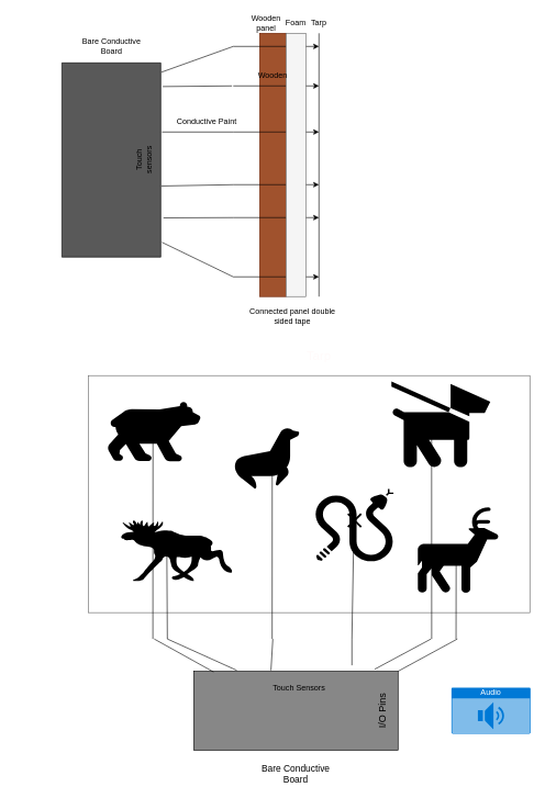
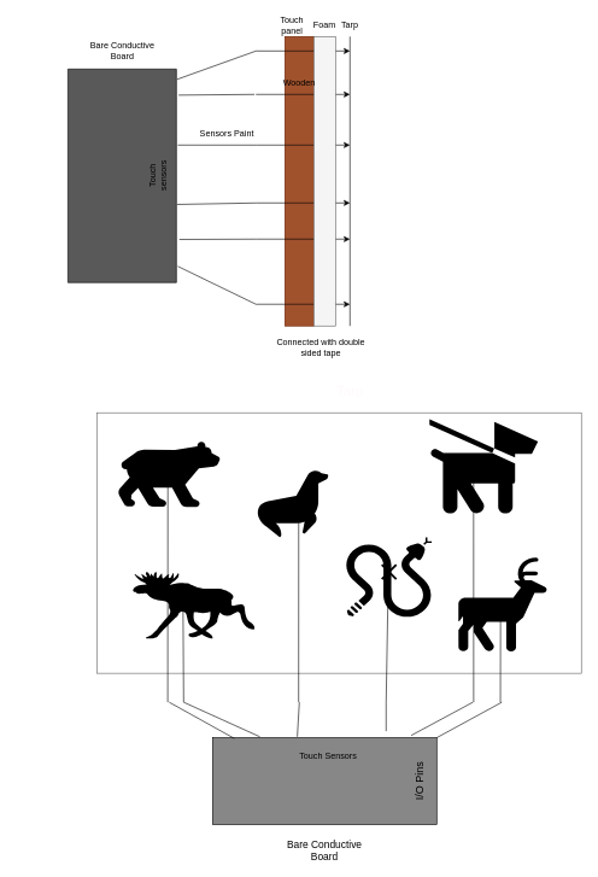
  <mxCell id="0" />
  <mxCell id="1" parent="0" />
  <mxCell id="2" value="" style="rounded=0;whiteSpace=wrap;html=1;fillColor=#a0522d;fontColor=#ffffff;strokeColor=#6D1F00;" vertex="1" parent="1"><mxGeometry x="393" y="50" width="40" height="400" as="geometry" /></mxCell>
  <mxCell id="3" value="" style="endArrow=none;html=1;rounded=0;" edge="1" parent="1"><mxGeometry width="50" height="50" relative="1" as="geometry"><mxPoint x="483" y="450" as="sourcePoint" /><mxPoint x="483" y="50" as="targetPoint" /></mxGeometry></mxCell>
  <mxCell id="4" value="" style="endArrow=classic;html=1;rounded=0;" edge="1" parent="1"><mxGeometry width="50" height="50" relative="1" as="geometry"><mxPoint x="353" y="70" as="sourcePoint" /><mxPoint x="483" y="70" as="targetPoint" /></mxGeometry></mxCell>
  <mxCell id="5" value="" style="endArrow=classic;html=1;rounded=0;" edge="1" parent="1"><mxGeometry width="50" height="50" relative="1" as="geometry"><mxPoint x="353" y="130" as="sourcePoint" /><mxPoint x="483" y="130" as="targetPoint" /></mxGeometry></mxCell>
  <mxCell id="6" value="" style="endArrow=classic;html=1;rounded=0;" edge="1" parent="1"><mxGeometry width="50" height="50" relative="1" as="geometry"><mxPoint x="353" y="200" as="sourcePoint" /><mxPoint x="483" y="200" as="targetPoint" /></mxGeometry></mxCell>
  <mxCell id="7" value="" style="endArrow=classic;html=1;rounded=0;" edge="1" parent="1"><mxGeometry width="50" height="50" relative="1" as="geometry"><mxPoint x="353" y="280" as="sourcePoint" /><mxPoint x="483" y="280" as="targetPoint" /></mxGeometry></mxCell>
  <mxCell id="8" value="" style="endArrow=classic;html=1;rounded=0;" edge="1" parent="1"><mxGeometry width="50" height="50" relative="1" as="geometry"><mxPoint x="353" y="330" as="sourcePoint" /><mxPoint x="483" y="330" as="targetPoint" /></mxGeometry></mxCell>
  <mxCell id="9" value="" style="endArrow=classic;html=1;rounded=0;" edge="1" parent="1"><mxGeometry width="50" height="50" relative="1" as="geometry"><mxPoint x="353" y="420" as="sourcePoint" /><mxPoint x="483" y="420" as="targetPoint" /></mxGeometry></mxCell>
  <mxCell id="10" value="" style="verticalLabelPosition=bottom;verticalAlign=top;html=1;shape=mxgraph.basic.rect;fillColor2=none;strokeWidth=1;size=20;indent=5;rotation=90;fillColor=#595959;" vertex="1" parent="1"><mxGeometry x="20.5" y="167.5" width="295" height="150" as="geometry" /></mxCell>
  <mxCell id="11" value="Bare Conductive&lt;br&gt;Board" style="text;html=1;align=center;verticalAlign=middle;whiteSpace=wrap;rounded=0;" vertex="1" parent="1"><mxGeometry x="115.5" y="50" width="105" height="40" as="geometry" /></mxCell>
  <mxCell id="12" value="" style="endArrow=none;html=1;rounded=0;exitX=0.048;exitY=-0.007;exitDx=0;exitDy=0;exitPerimeter=0;" edge="1" parent="1" source="10"><mxGeometry width="50" height="50" relative="1" as="geometry"><mxPoint x="283" y="280" as="sourcePoint" /><mxPoint x="353" y="70" as="targetPoint" /></mxGeometry></mxCell>
  <mxCell id="13" value="" style="endArrow=none;html=1;rounded=0;exitX=0.122;exitY=-0.02;exitDx=0;exitDy=0;exitPerimeter=0;" edge="1" parent="1" source="10"><mxGeometry width="50" height="50" relative="1" as="geometry"><mxPoint x="243" y="210" as="sourcePoint" /><mxPoint x="351" y="130" as="targetPoint" /></mxGeometry></mxCell>
  <mxCell id="14" value="" style="endArrow=none;html=1;rounded=0;exitX=0.356;exitY=-0.013;exitDx=0;exitDy=0;exitPerimeter=0;" edge="1" parent="1" source="10"><mxGeometry width="50" height="50" relative="1" as="geometry"><mxPoint x="265" y="170" as="sourcePoint" /><mxPoint x="353" y="200" as="targetPoint" /></mxGeometry></mxCell>
  <mxCell id="15" value="" style="endArrow=none;html=1;rounded=0;exitX=0.634;exitY=-0.007;exitDx=0;exitDy=0;exitPerimeter=0;" edge="1" parent="1" source="10"><mxGeometry width="50" height="50" relative="1" as="geometry"><mxPoint x="275" y="180" as="sourcePoint" /><mxPoint x="353" y="280" as="targetPoint" /></mxGeometry></mxCell>
  <mxCell id="16" value="" style="endArrow=none;html=1;rounded=0;exitX=0.798;exitY=-0.027;exitDx=0;exitDy=0;exitPerimeter=0;" edge="1" parent="1" source="10"><mxGeometry width="50" height="50" relative="1" as="geometry"><mxPoint x="285" y="190" as="sourcePoint" /><mxPoint x="353" y="330" as="targetPoint" /></mxGeometry></mxCell>
  <mxCell id="17" value="" style="endArrow=none;html=1;rounded=0;exitX=0.924;exitY=-0.013;exitDx=0;exitDy=0;exitPerimeter=0;" edge="1" parent="1" source="10"><mxGeometry width="50" height="50" relative="1" as="geometry"><mxPoint x="283" y="280" as="sourcePoint" /><mxPoint x="353" y="420" as="targetPoint" /></mxGeometry></mxCell>
  <mxCell id="18" value="Touch sensors" style="text;html=1;align=center;verticalAlign=middle;whiteSpace=wrap;rounded=0;rotation=-90;" vertex="1" parent="1"><mxGeometry x="183" y="222.5" width="67.5" height="40" as="geometry" /></mxCell>
- <mxCell id="19" value="Conductive Paint" style="text;html=1;align=center;verticalAlign=middle;whiteSpace=wrap;rounded=0;" vertex="1" parent="1"><mxGeometry x="263" y="170" width="100" height="30" as="geometry" /></mxCell>
- <mxCell id="20" value="Wooden panel" style="text;html=1;align=center;verticalAlign=middle;whiteSpace=wrap;rounded=0;" vertex="1" parent="1"><mxGeometry x="373" y="20" width="60" height="30" as="geometry" /></mxCell>
+ <mxCell id="19" value="Sensors Paint" style="text;html=1;align=center;verticalAlign=middle;whiteSpace=wrap;rounded=0;" vertex="1" parent="1"><mxGeometry x="263" y="170" width="100" height="30" as="geometry" /></mxCell>
+ <mxCell id="20" value="Touch panel" style="text;html=1;align=center;verticalAlign=middle;whiteSpace=wrap;rounded=0;" vertex="1" parent="1"><mxGeometry x="373" y="20" width="60" height="30" as="geometry" /></mxCell>
  <mxCell id="21" value="Tarp" style="text;html=1;align=center;verticalAlign=middle;whiteSpace=wrap;rounded=0;" vertex="1" parent="1"><mxGeometry x="453" y="20" width="60" height="30" as="geometry" /></mxCell>
  <mxCell id="22" value="" style="rounded=0;whiteSpace=wrap;html=1;fillColor=#f5f5f5;fontColor=#333333;strokeColor=#666666;" vertex="1" parent="1"><mxGeometry x="433" y="50" width="30" height="400" as="geometry" /></mxCell>
  <mxCell id="23" value="Foam" style="text;html=1;align=center;verticalAlign=middle;whiteSpace=wrap;rounded=0;" vertex="1" parent="1"><mxGeometry x="418" y="20" width="60" height="30" as="geometry" /></mxCell>
  <mxCell id="24" value="Wooden" style="text;html=1;align=center;verticalAlign=middle;whiteSpace=wrap;rounded=0;" vertex="1" parent="1"><mxGeometry x="383" y="100" width="60" height="30" as="geometry" /></mxCell>
- <mxCell id="25" value="Connected panel double sided tape" style="text;html=1;align=center;verticalAlign=middle;whiteSpace=wrap;rounded=0;" vertex="1" parent="1"><mxGeometry x="373" y="450" width="140" height="60" as="geometry" /></mxCell>
+ <mxCell id="25" value="Connected with double sided tape" style="text;html=1;align=center;verticalAlign=middle;whiteSpace=wrap;rounded=0;" vertex="1" parent="1"><mxGeometry x="373" y="450" width="140" height="60" as="geometry" /></mxCell>
  <mxCell id="26" value="" style="rounded=0;whiteSpace=wrap;html=1;fillColor=#ffffff;fontColor=#333333;strokeColor=#666666;" vertex="1" parent="1"><mxGeometry x="133" y="570" width="670" height="360" as="geometry" /></mxCell>
  <mxCell id="27" value="&lt;font color=&quot;#fffafa&quot; style=&quot;font-size: 19px;&quot;&gt;Tarp&lt;/font&gt;" style="text;html=1;align=center;verticalAlign=middle;whiteSpace=wrap;rounded=0;" vertex="1" parent="1"><mxGeometry x="453" y="525" width="60" height="30" as="geometry" /></mxCell>
  <mxCell id="28" value="" style="shape=mxgraph.signs.animals.bear_1;html=1;pointerEvents=1;fillColor=#000000;strokeColor=none;verticalLabelPosition=bottom;verticalAlign=top;align=center;sketch=0;" vertex="1" parent="1"><mxGeometry x="163" y="610" width="140" height="90" as="geometry" /></mxCell>
  <mxCell id="29" value="" style="shape=mxgraph.signs.animals.deer_1;html=1;pointerEvents=1;fillColor=#000000;strokeColor=none;verticalLabelPosition=bottom;verticalAlign=top;align=center;sketch=0;" vertex="1" parent="1"><mxGeometry x="633" y="770" width="122" height="130" as="geometry" /></mxCell>
  <mxCell id="30" value="" style="shape=mxgraph.signs.animals.moose;html=1;pointerEvents=1;fillColor=#000000;strokeColor=none;verticalLabelPosition=bottom;verticalAlign=top;align=center;sketch=0;" vertex="1" parent="1"><mxGeometry x="183" y="790" width="168" height="92" as="geometry" /></mxCell>
  <mxCell id="31" value="" style="shape=mxgraph.signs.animals.dog_on_leash;html=1;pointerEvents=1;fillColor=#000000;strokeColor=none;verticalLabelPosition=bottom;verticalAlign=top;align=center;sketch=0;" vertex="1" parent="1"><mxGeometry x="593" y="579" width="150" height="131" as="geometry" /></mxCell>
  <mxCell id="32" value="" style="shape=mxgraph.signs.animals.seal;html=1;pointerEvents=1;fillColor=#000000;strokeColor=none;verticalLabelPosition=bottom;verticalAlign=top;align=center;sketch=0;" vertex="1" parent="1"><mxGeometry x="353" y="650" width="100" height="92" as="geometry" /></mxCell>
  <mxCell id="33" value="" style="shape=mxgraph.signs.animals.snake;html=1;pointerEvents=1;fillColor=#000000;strokeColor=none;verticalLabelPosition=bottom;verticalAlign=top;align=center;sketch=0;" vertex="1" parent="1"><mxGeometry x="478" y="742" width="118" height="110" as="geometry" /></mxCell>
  <mxCell id="34" value="" style="shape=umlDestroy;whiteSpace=wrap;html=1;strokeWidth=3;targetShapes=umlLifeline;" vertex="1" parent="1"><mxGeometry x="403" y="690" width="20" height="20" as="geometry" /></mxCell>
  <mxCell id="35" value="" style="shape=umlDestroy;whiteSpace=wrap;html=1;strokeWidth=3;targetShapes=umlLifeline;" vertex="1" parent="1"><mxGeometry x="243" y="810" width="20" height="20" as="geometry" /></mxCell>
  <mxCell id="36" value="" style="shape=umlDestroy;whiteSpace=wrap;html=1;strokeWidth=3;targetShapes=umlLifeline;" vertex="1" parent="1"><mxGeometry x="220.5" y="634.5" width="20" height="20" as="geometry" /></mxCell>
  <mxCell id="37" value="" style="shape=umlDestroy;whiteSpace=wrap;html=1;strokeWidth=3;targetShapes=umlLifeline;" vertex="1" parent="1"><mxGeometry x="643" y="634.5" width="20" height="20" as="geometry" /></mxCell>
  <mxCell id="38" value="" style="shape=umlDestroy;whiteSpace=wrap;html=1;strokeWidth=3;targetShapes=umlLifeline;" vertex="1" parent="1"><mxGeometry x="684" y="832" width="20" height="20" as="geometry" /></mxCell>
  <mxCell id="39" value="" style="shape=umlDestroy;whiteSpace=wrap;html=1;strokeWidth=3;targetShapes=umlLifeline;" vertex="1" parent="1"><mxGeometry x="527" y="780" width="20" height="20" as="geometry" /></mxCell>
  <mxCell id="40" value="" style="rounded=0;whiteSpace=wrap;html=1;fillColor=#878787;" vertex="1" parent="1"><mxGeometry x="293" y="1019" width="310" height="120" as="geometry" /></mxCell>
  <mxCell id="41" value="&lt;font style=&quot;font-size: 14px;&quot;&gt;Bare Conductive Board&lt;/font&gt;" style="text;html=1;align=center;verticalAlign=middle;whiteSpace=wrap;rounded=0;" vertex="1" parent="1"><mxGeometry x="388" y="1160" width="120" height="30" as="geometry" /></mxCell>
  <mxCell id="42" value="Touch Sensors" style="text;html=1;align=center;verticalAlign=middle;whiteSpace=wrap;rounded=0;" vertex="1" parent="1"><mxGeometry x="403" y="1030" width="100" height="30" as="geometry" /></mxCell>
  <mxCell id="43" value="" style="endArrow=none;html=1;rounded=0;entryX=0.455;entryY=0.705;entryDx=0;entryDy=0;entryPerimeter=0;" edge="1" parent="1" target="35"><mxGeometry width="50" height="50" relative="1" as="geometry"><mxPoint x="253" y="970" as="sourcePoint" /><mxPoint x="453" y="1020" as="targetPoint" /></mxGeometry></mxCell>
  <mxCell id="44" value="" style="endArrow=none;html=1;rounded=0;entryX=0.455;entryY=0.705;entryDx=0;entryDy=0;entryPerimeter=0;shadow=0;" edge="1" parent="1"><mxGeometry width="50" height="50" relative="1" as="geometry"><mxPoint x="533" y="970" as="sourcePoint" /><mxPoint x="536.09" y="794" as="targetPoint" /></mxGeometry></mxCell>
  <mxCell id="45" value="" style="endArrow=none;html=1;rounded=0;entryX=0.455;entryY=0.341;entryDx=0;entryDy=0;entryPerimeter=0;" edge="1" parent="1" target="34"><mxGeometry width="50" height="50" relative="1" as="geometry"><mxPoint x="412" y="970" as="sourcePoint" /><mxPoint x="403" y="834" as="targetPoint" /></mxGeometry></mxCell>
  <mxCell id="46" value="" style="endArrow=none;html=1;rounded=0;entryX=0.534;entryY=0.389;entryDx=0;entryDy=0;entryPerimeter=0;" edge="1" parent="1" target="36"><mxGeometry width="50" height="50" relative="1" as="geometry"><mxPoint x="231" y="970" as="sourcePoint" /><mxPoint x="272" y="844" as="targetPoint" /></mxGeometry></mxCell>
  <mxCell id="47" value="" style="endArrow=none;html=1;rounded=0;entryX=0.545;entryY=0.434;entryDx=0;entryDy=0;entryPerimeter=0;" edge="1" parent="1" target="37"><mxGeometry width="50" height="50" relative="1" as="geometry"><mxPoint x="654" y="970" as="sourcePoint" /><mxPoint x="282" y="854" as="targetPoint" /></mxGeometry></mxCell>
  <mxCell id="48" value="" style="endArrow=none;html=1;rounded=0;entryX=0.359;entryY=0.877;entryDx=0;entryDy=0;entryPerimeter=0;" edge="1" parent="1" target="38"><mxGeometry width="50" height="50" relative="1" as="geometry"><mxPoint x="691" y="970" as="sourcePoint" /><mxPoint x="292" y="864" as="targetPoint" /></mxGeometry></mxCell>
  <mxCell id="49" value="" style="endArrow=none;html=1;rounded=0;" edge="1" parent="1"><mxGeometry width="50" height="50" relative="1" as="geometry"><mxPoint x="323" y="1020" as="sourcePoint" /><mxPoint x="233" y="970" as="targetPoint" /></mxGeometry></mxCell>
  <mxCell id="50" value="" style="endArrow=none;html=1;rounded=0;exitX=0.211;exitY=-0.011;exitDx=0;exitDy=0;exitPerimeter=0;" edge="1" parent="1" source="40"><mxGeometry width="50" height="50" relative="1" as="geometry"><mxPoint x="333" y="1030" as="sourcePoint" /><mxPoint x="253" y="970" as="targetPoint" /></mxGeometry></mxCell>
  <mxCell id="51" value="" style="endArrow=none;html=1;rounded=0;entryX=0.378;entryY=-0.011;entryDx=0;entryDy=0;entryPerimeter=0;" edge="1" parent="1" target="40"><mxGeometry width="50" height="50" relative="1" as="geometry"><mxPoint x="413" y="970" as="sourcePoint" /><mxPoint x="253" y="990" as="targetPoint" /></mxGeometry></mxCell>
  <mxCell id="52" value="" style="endArrow=none;html=1;rounded=0;" edge="1" parent="1"><mxGeometry width="50" height="50" relative="1" as="geometry"><mxPoint x="533" y="1010" as="sourcePoint" /><mxPoint x="533" y="970" as="targetPoint" /></mxGeometry></mxCell>
  <mxCell id="53" value="" style="endArrow=none;html=1;rounded=0;exitX=0.886;exitY=-0.026;exitDx=0;exitDy=0;exitPerimeter=0;" edge="1" parent="1" source="40"><mxGeometry width="50" height="50" relative="1" as="geometry"><mxPoint x="403" y="1070" as="sourcePoint" /><mxPoint x="653" y="970" as="targetPoint" /></mxGeometry></mxCell>
  <mxCell id="54" value="" style="endArrow=none;html=1;rounded=0;exitX=1;exitY=0;exitDx=0;exitDy=0;" edge="1" parent="1" source="40"><mxGeometry width="50" height="50" relative="1" as="geometry"><mxPoint x="403" y="1070" as="sourcePoint" /><mxPoint x="693" y="970" as="targetPoint" /></mxGeometry></mxCell>
  <mxCell id="55" value="&lt;font style=&quot;font-size: 15px;&quot;&gt;I/O Pins&lt;/font&gt;" style="text;html=1;align=center;verticalAlign=middle;whiteSpace=wrap;rounded=0;rotation=-90;" vertex="1" parent="1"><mxGeometry x="543" y="1064" width="70" height="30" as="geometry" /></mxCell>
- <mxCell id="56" value="Audio" style="html=1;whiteSpace=wrap;strokeColor=none;fillColor=#0079D6;labelPosition=center;verticalLabelPosition=middle;verticalAlign=top;align=center;fontSize=12;outlineConnect=0;spacingTop=-6;fontColor=#FFFFFF;sketch=0;shape=mxgraph.sitemap.audio;" vertex="1" parent="1"><mxGeometry x="684" y="1044" width="120" height="70" as="geometry" /></mxCell>
